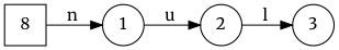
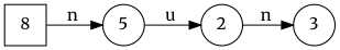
  digraph {
    fontname=Merriweather
    rankdir=LR
    node [fontname=Merriweather shape=circle]
    edge [fontname=Merriweather]
    n1 [label=8 shape=square]
-   1
+   1 [label=5]
    2
    3
    n1 -> 1 [label="n "]
    1 -> 2 [label="u "]
-   2 -> 3 [label="l "]
+   2 -> 3 [label="n "]
  }
